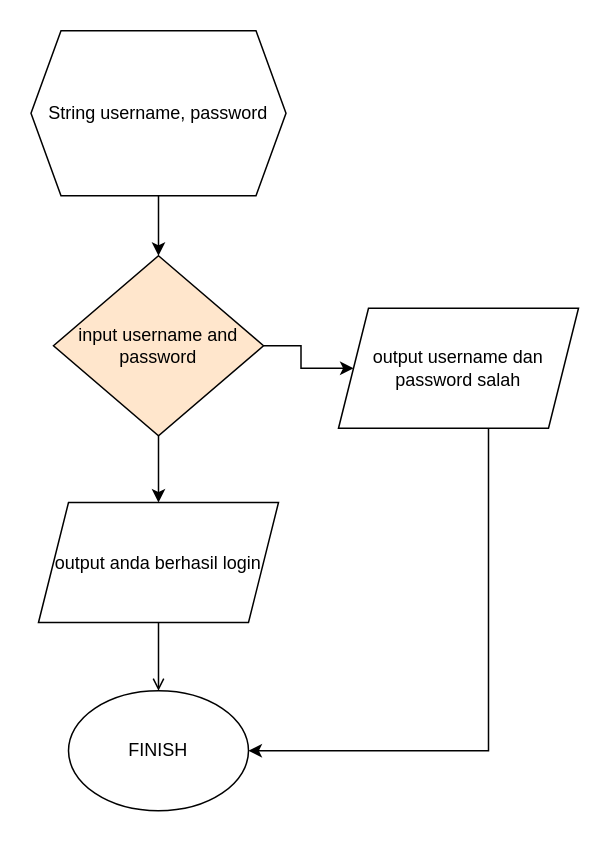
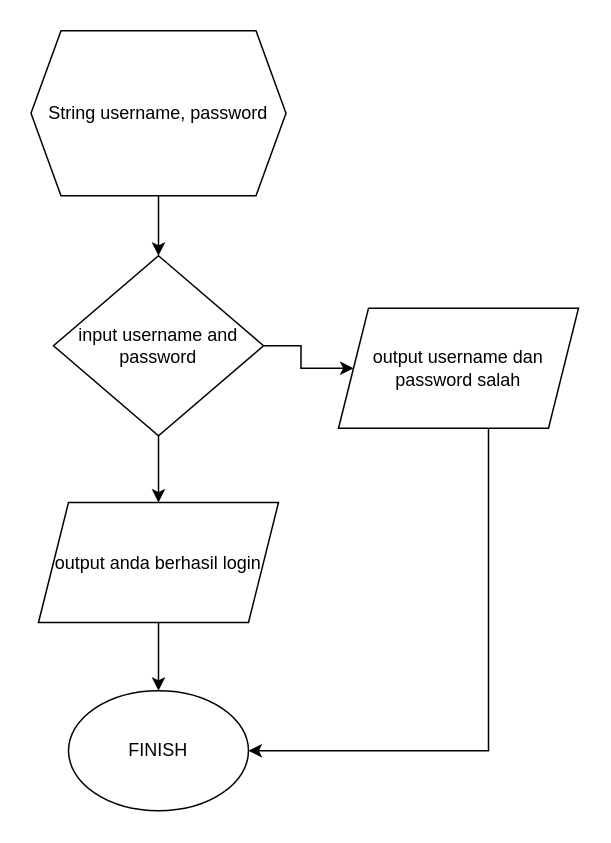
  <mxCell id="0" />
  <mxCell id="1" parent="0" />
  <mxCell id="2" style="edgeStyle=orthogonalEdgeStyle;rounded=0;orthogonalLoop=1;jettySize=auto;html=1;entryX=0.5;entryY=0;entryDx=0;entryDy=0;" edge="1" parent="1" source="3" target="6"><mxGeometry relative="1" as="geometry" /></mxCell>
  <mxCell id="3" value="String username, password" style="shape=hexagon;perimeter=hexagonPerimeter2;whiteSpace=wrap;html=1;fixedSize=1;" vertex="1" parent="1"><mxGeometry x="20" y="20" width="170" height="110" as="geometry" /></mxCell>
  <mxCell id="4" style="edgeStyle=orthogonalEdgeStyle;rounded=0;orthogonalLoop=1;jettySize=auto;html=1;entryX=0.5;entryY=0;entryDx=0;entryDy=0;" edge="1" parent="1" source="6" target="8"><mxGeometry relative="1" as="geometry"><mxPoint x="105" y="330" as="targetPoint" /></mxGeometry></mxCell>
  <mxCell id="5" style="edgeStyle=orthogonalEdgeStyle;rounded=0;orthogonalLoop=1;jettySize=auto;html=1;entryX=0;entryY=0.5;entryDx=0;entryDy=0;" edge="1" parent="1" source="6" target="10"><mxGeometry relative="1" as="geometry" /></mxCell>
- <mxCell id="6" value="input username and password" style="rhombus;whiteSpace=wrap;html=1;fillColor=#ffe6cc;" vertex="1" parent="1"><mxGeometry x="35" y="170" width="140" height="120" as="geometry" /></mxCell>
- <mxCell id="7" style="edgeStyle=orthogonalEdgeStyle;rounded=0;orthogonalLoop=1;jettySize=auto;html=1;endArrow=open;" edge="1" parent="1" source="8" target="11"><mxGeometry relative="1" as="geometry" /></mxCell>
+ <mxCell id="6" value="input username and password" style="rhombus;whiteSpace=wrap;html=1;" vertex="1" parent="1"><mxGeometry x="35" y="170" width="140" height="120" as="geometry" /></mxCell>
+ <mxCell id="7" style="edgeStyle=orthogonalEdgeStyle;rounded=0;orthogonalLoop=1;jettySize=auto;html=1;" edge="1" parent="1" source="8" target="11"><mxGeometry relative="1" as="geometry" /></mxCell>
  <mxCell id="8" value="output anda berhasil login" style="shape=parallelogram;perimeter=parallelogramPerimeter;whiteSpace=wrap;html=1;fixedSize=1;" vertex="1" parent="1"><mxGeometry x="25" y="334.5" width="160" height="80" as="geometry" /></mxCell>
  <mxCell id="9" style="edgeStyle=orthogonalEdgeStyle;rounded=0;orthogonalLoop=1;jettySize=auto;html=1;entryX=1;entryY=0.5;entryDx=0;entryDy=0;" edge="1" parent="1" source="10" target="11"><mxGeometry relative="1" as="geometry"><mxPoint x="305" y="360" as="targetPoint" /><Array as="points"><mxPoint x="325" y="500" /></Array></mxGeometry></mxCell>
  <mxCell id="10" value="output username dan password salah" style="shape=parallelogram;perimeter=parallelogramPerimeter;whiteSpace=wrap;html=1;fixedSize=1;" vertex="1" parent="1"><mxGeometry x="225" y="205" width="160" height="80" as="geometry" /></mxCell>
  <mxCell id="11" value="FINISH" style="ellipse;whiteSpace=wrap;html=1;" vertex="1" parent="1"><mxGeometry x="45" y="460" width="120" height="80" as="geometry" /></mxCell>
